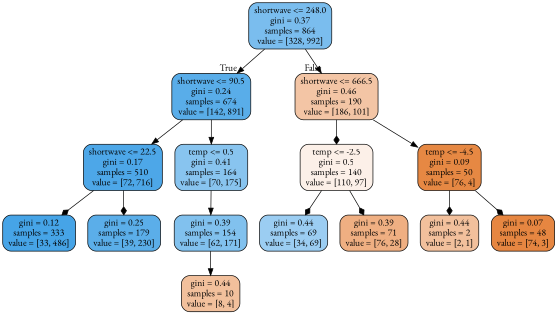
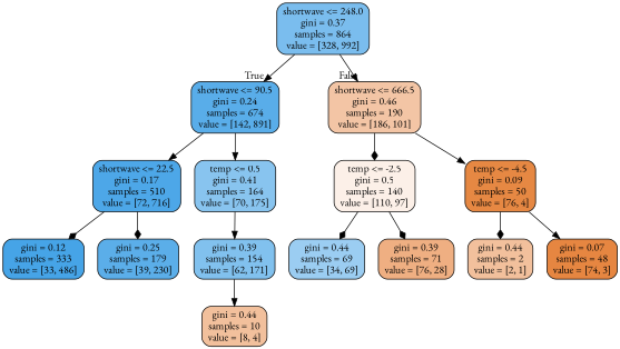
  digraph {
    fontname="EB Garamond"
    node [color=black fillcolor="#f2c09c" fontname="EB Garamond" shape=box style="filled, rounded"]
    edge [arrowhead=normal fontname="EB Garamond"]
    n1 [fillcolor="#7abdee" label="shortwave <= 248.0\ngini = 0.37\nsamples = 864\nvalue = [328, 992]"]
    n2 [fillcolor="#59ade9" label="shortwave <= 90.5\ngini = 0.24\nsamples = 674\nvalue = [142, 891]"]
    n3 [fillcolor="#f3c5a5" label="shortwave <= 666.5\ngini = 0.46\nsamples = 190\nvalue = [186, 101]"]
    n4 [fillcolor="#4da7e8" label="shortwave <= 22.5\ngini = 0.17\nsamples = 510\nvalue = [72, 716]"]
    n5 [fillcolor="#88c4ef" label="temp <= 0.5\ngini = 0.41\nsamples = 164\nvalue = [70, 175]"]
    n6 [fillcolor="#fcf0e8" label="temp <= -2.5\ngini = 0.5\nsamples = 140\nvalue = [110, 97]"]
    n7 [fillcolor="#e68843" label="temp <= -4.5\ngini = 0.09\nsamples = 50\nvalue = [76, 4]"]
    n8 [fillcolor="#46a4e7" label="gini = 0.12\nsamples = 333\nvalue = [33, 486]"]
    n9 [fillcolor="#5baee9" label="gini = 0.25\nsamples = 179\nvalue = [39, 230]"]
    n10 [fillcolor="#81c1ee" label="gini = 0.39\nsamples = 154\nvalue = [62, 171]"]
    n11 [label="gini = 0.44\nsamples = 10\nvalue = [8, 4]"]
    n12 [fillcolor="#9bcdf2" label="gini = 0.44\nsamples = 69\nvalue = [34, 69]"]
    n13 [fillcolor="#efaf82" label="gini = 0.39\nsamples = 71\nvalue = [76, 28]"]
    n14 [label="gini = 0.44\nsamples = 2\nvalue = [2, 1]"]
    n15 [fillcolor="#e68641" label="gini = 0.07\nsamples = 48\nvalue = [74, 3]"]
    n1 -> n2 [headlabel=True labelangle=45 labeldistance=2.5]
    n1 -> n3 [headlabel=False labelangle=-45 labeldistance=2.5]
    n2 -> n4
    n2 -> n5
    n3 -> n6 [arrowhead=diamond]
    n3 -> n7
    n4 -> n8 [arrowhead=diamond]
    n4 -> n9 [arrowhead=diamond]
    n5 -> n10
    n6 -> n12 [arrowhead=diamond]
    n6 -> n13 [arrowhead=diamond]
    n7 -> n14 [arrowhead=diamond]
-   n7 -> n15 [arrowhead=diamond]
+   n7 -> n15
    n10 -> n11
  }
